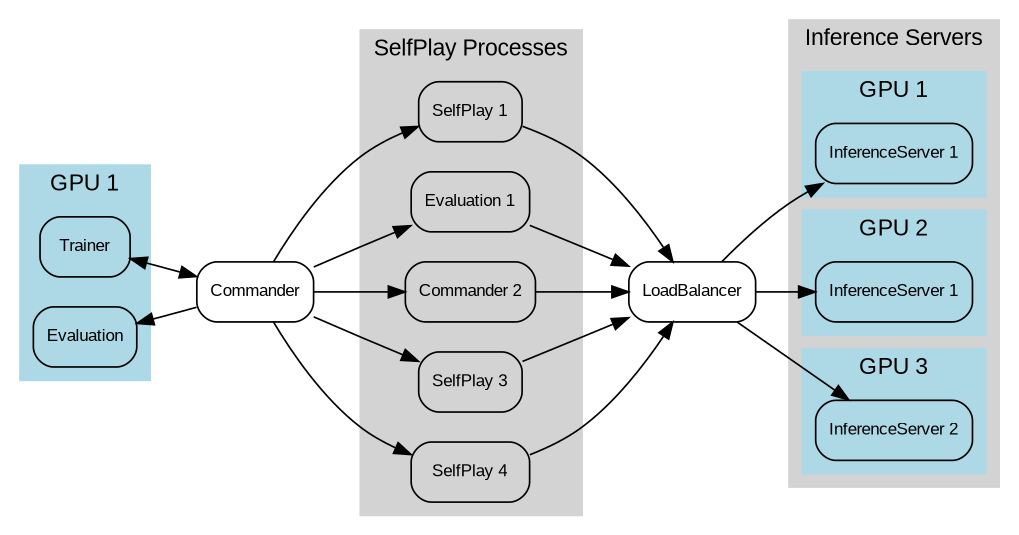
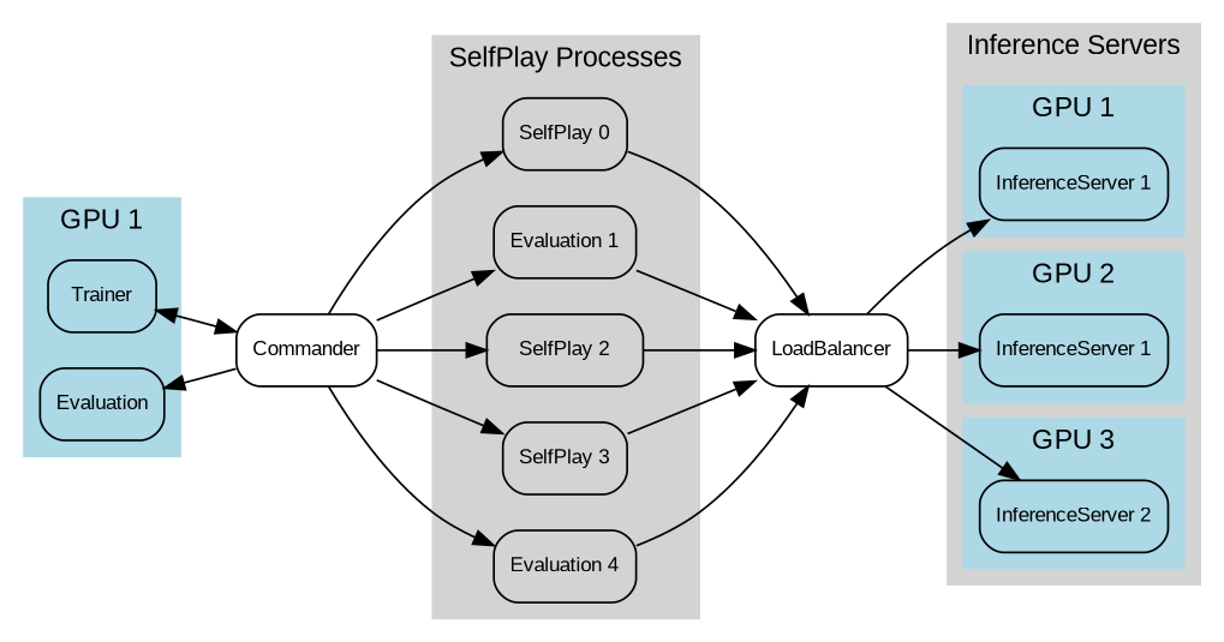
  digraph {
    fontname="Liberation Sans"
    rankdir=LR
    node [fontname="Liberation Sans" fontsize=10 shape=box style=rounded]
    edge [fontname="Liberation Sans"]
    n1 [label=Trainer]
    n2 [label=Evaluation]
-   n3 [label="SelfPlay 1"]
+   n3 [label="SelfPlay 0"]
    n4 [label="Evaluation 1"]
-   n5 [label="Commander 2"]
+   n5 [label="SelfPlay 2"]
    n6 [label="SelfPlay 3"]
-   n7 [label="SelfPlay 4"]
+   n7 [label="Evaluation 4"]
    n8 [label="InferenceServer 1"]
    n9 [label="InferenceServer 1"]
    n10 [label="InferenceServer 2"]
    n11 [label=Commander]
    n12 [label=LoadBalancer]
    subgraph cluster_1 {
      color=lightblue
      label="GPU 1"
      style=filled
      n1
      n2
    }
    subgraph cluster_2 {
      color=lightgrey
      label="SelfPlay Processes"
      style=filled
      n3
      n4
      n5
      n6
      n7
    }
    subgraph cluster_3 {
      color=lightgrey
      label="Inference Servers"
      style=filled
      subgraph cluster_4 {
        color=lightblue
        label="GPU 1"
        style=filled
        n8
      }
      subgraph cluster_5 {
        color=lightblue
        label="GPU 2"
        style=filled
        n9
      }
      subgraph cluster_6 {
        color=lightblue
        label="GPU 3"
        style=filled
        n10
      }
    }
    n1 -> n11 [dir=both]
    n3 -> n12
    n4 -> n12
    n5 -> n12
    n6 -> n12
    n7 -> n12
    n11 -> n2
    n11 -> n3
    n11 -> n4
    n11 -> n5
    n11 -> n6
    n11 -> n7
    n12 -> n8
    n12 -> n9
    n12 -> n10
  }
